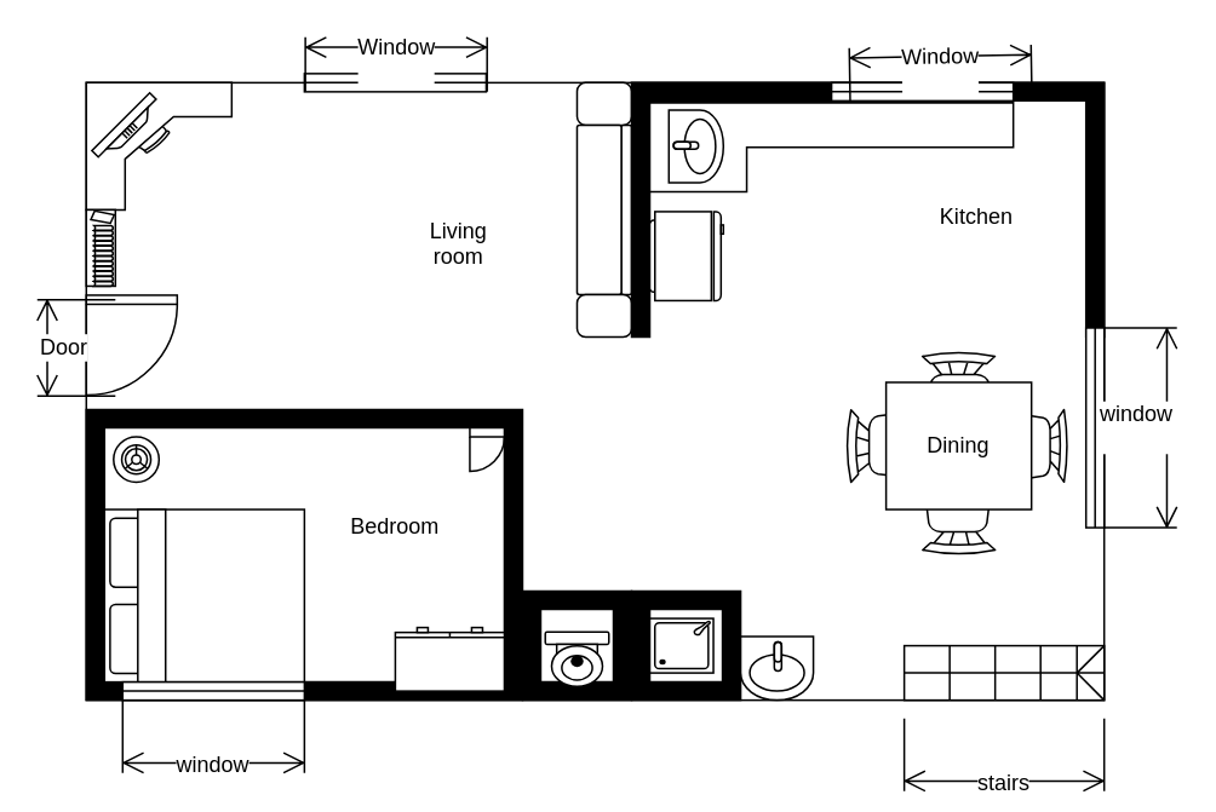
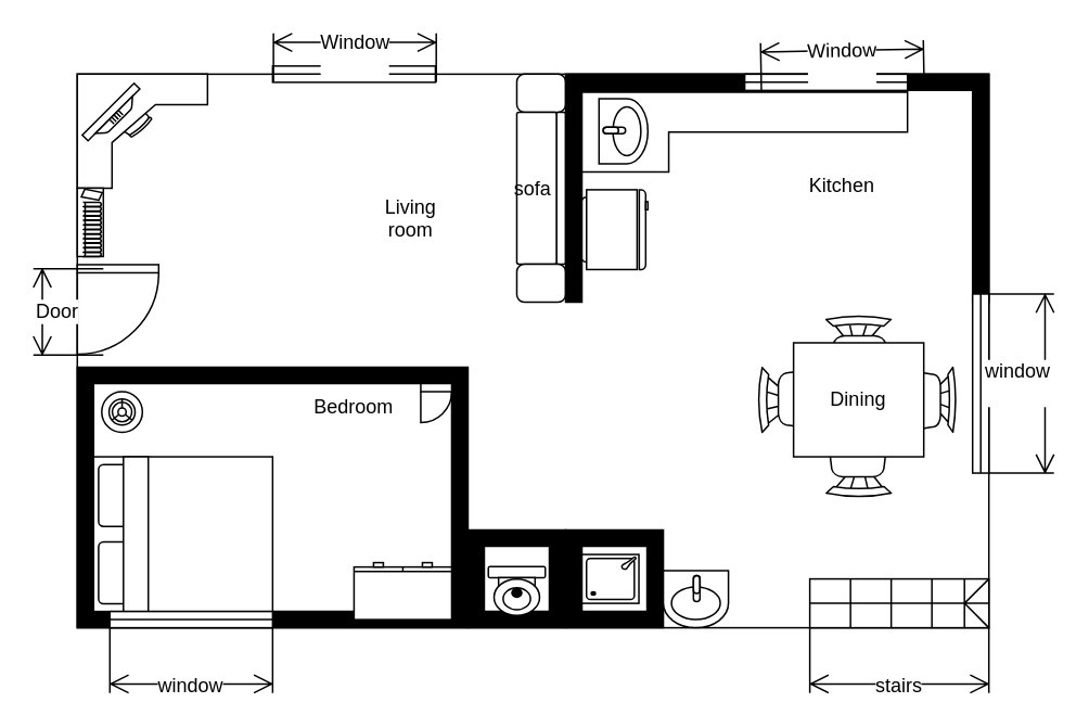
  <mxCell id="0" />
  <mxCell id="1" parent="0" />
  <mxCell id="2" value="" style="rounded=0;whiteSpace=wrap;html=1;" parent="1" vertex="1"><mxGeometry x="47" y="45" width="560" height="340" as="geometry" /></mxCell>
  <mxCell id="3" value="" style="verticalLabelPosition=bottom;html=1;verticalAlign=top;align=center;shape=mxgraph.floorplan.room;fillColor=#000000;" parent="1" vertex="1"><mxGeometry x="47" y="225" width="240" height="160" as="geometry" /></mxCell>
  <mxCell id="4" value="" style="verticalLabelPosition=bottom;html=1;verticalAlign=top;align=center;shape=mxgraph.floorplan.doorLeft;aspect=fixed;fillColor=#FFFFFF;" parent="1" vertex="1"><mxGeometry x="47" y="162" width="50" height="53" as="geometry" /></mxCell>
  <mxCell id="5" value="" style="verticalLabelPosition=bottom;html=1;verticalAlign=top;align=center;shape=mxgraph.floorplan.sofa;fillColor=#FFFFFF;direction=south;" parent="1" vertex="1"><mxGeometry x="317" y="45" width="30" height="140" as="geometry" /></mxCell>
  <mxCell id="6" value="" style="verticalLabelPosition=bottom;html=1;verticalAlign=top;align=center;shape=mxgraph.floorplan.wallU;fillColor=#000000;" parent="1" vertex="1"><mxGeometry x="347" y="45" width="260" height="140" as="geometry" /></mxCell>
  <mxCell id="7" value="" style="verticalLabelPosition=bottom;html=1;verticalAlign=top;align=center;shape=mxgraph.floorplan.room;fillColor=#000000;" parent="1" vertex="1"><mxGeometry x="287" y="325" width="60" height="60" as="geometry" /></mxCell>
  <mxCell id="8" value="" style="verticalLabelPosition=bottom;html=1;verticalAlign=top;align=center;shape=mxgraph.floorplan.room;fillColor=#000000;" parent="1" vertex="1"><mxGeometry x="347" y="325" width="60" height="60" as="geometry" /></mxCell>
  <mxCell id="9" value="" style="verticalLabelPosition=bottom;html=1;verticalAlign=top;align=center;shape=mxgraph.floorplan.sink_1;fillColor=#FFFFFF;" parent="1" vertex="1"><mxGeometry x="407" y="350" width="40" height="35" as="geometry" /></mxCell>
  <mxCell id="10" value="" style="verticalLabelPosition=bottom;html=1;verticalAlign=top;align=center;shape=mxgraph.floorplan.toilet;fillColor=#FFFFFF;" parent="1" vertex="1"><mxGeometry x="299.5" y="347.5" width="35" height="30" as="geometry" /></mxCell>
  <mxCell id="11" value="" style="verticalLabelPosition=bottom;html=1;verticalAlign=top;align=center;shape=mxgraph.floorplan.desk_corner;fillColor=#FFFFFF;" parent="1" vertex="1"><mxGeometry x="47" y="45" width="80" height="70" as="geometry" /></mxCell>
  <mxCell id="12" value="" style="verticalLabelPosition=bottom;html=1;verticalAlign=top;align=center;shape=mxgraph.floorplan.dresser;fillColor=#FFFFFF;direction=west;" parent="1" vertex="1"><mxGeometry x="217" y="345" width="60" height="35" as="geometry" /></mxCell>
  <mxCell id="13" value="" style="verticalLabelPosition=bottom;html=1;verticalAlign=top;align=center;shape=mxgraph.floorplan.chair;shadow=0;fillColor=#FFFFFF;" parent="1" vertex="1"><mxGeometry x="507" y="193" width="40" height="52" as="geometry" /></mxCell>
  <mxCell id="14" value="" style="verticalLabelPosition=bottom;html=1;verticalAlign=top;align=center;shape=mxgraph.floorplan.chair;shadow=0;direction=west;fillColor=#FFFFFF;" parent="1" vertex="1"><mxGeometry x="507" y="253" width="40" height="52" as="geometry" /></mxCell>
  <mxCell id="15" value="" style="verticalLabelPosition=bottom;html=1;verticalAlign=top;align=center;shape=mxgraph.floorplan.chair;shadow=0;direction=north;fillColor=#FFFFFF;" parent="1" vertex="1"><mxGeometry x="465" y="225" width="52" height="40" as="geometry" /></mxCell>
  <mxCell id="16" value="" style="verticalLabelPosition=bottom;html=1;verticalAlign=top;align=center;shape=mxgraph.floorplan.chair;shadow=0;direction=south;fillColor=#FFFFFF;" parent="1" vertex="1"><mxGeometry x="547" y="225" width="40" height="40" as="geometry" /></mxCell>
  <mxCell id="17" value="" style="shape=rect;shadow=0;fillColor=#FFFFFF;" parent="1" vertex="1"><mxGeometry x="487" y="210" width="80" height="70" as="geometry" /></mxCell>
  <mxCell id="18" value="" style="verticalLabelPosition=bottom;html=1;verticalAlign=top;align=center;shape=mxgraph.floorplan.bed_double;fillColor=#FFFFFF;direction=north;" parent="1" vertex="1"><mxGeometry x="57" y="280" width="110" height="95" as="geometry" /></mxCell>
  <mxCell id="19" value="" style="verticalLabelPosition=bottom;html=1;verticalAlign=top;align=center;shape=mxgraph.floorplan.refrigerator;fillColor=#FFFFFF;direction=north;" parent="1" vertex="1"><mxGeometry x="356.5" y="116" width="41" height="49" as="geometry" /></mxCell>
  <mxCell id="20" value="" style="verticalLabelPosition=bottom;html=1;verticalAlign=top;align=center;shape=mxgraph.floorplan.floor_lamp;fillColor=#FFFFFF;" parent="1" vertex="1"><mxGeometry x="62" y="240" width="25" height="25" as="geometry" /></mxCell>
  <mxCell id="21" value="" style="verticalLabelPosition=bottom;html=1;verticalAlign=top;align=center;shape=mxgraph.floorplan.flat_tv;fillColor=#FFFFFF;direction=west;rotation=-45;" parent="1" vertex="1"><mxGeometry x="47" y="65" width="45" height="10" as="geometry" /></mxCell>
  <mxCell id="22" value="" style="verticalLabelPosition=bottom;html=1;verticalAlign=top;align=center;shape=mxgraph.floorplan.window;fillColor=#ffffff;" parent="1" vertex="1"><mxGeometry x="167" y="40" width="100" height="10" as="geometry" /></mxCell>
  <mxCell id="23" value="" style="verticalLabelPosition=bottom;html=1;verticalAlign=top;align=center;shape=mxgraph.floorplan.window;fillColor=#ffffff;" parent="1" vertex="1"><mxGeometry x="67" y="375" width="100" height="10" as="geometry" /></mxCell>
  <mxCell id="24" value="" style="verticalLabelPosition=bottom;html=1;verticalAlign=top;align=center;shape=mxgraph.floorplan.window;fillColor=#ffffff;" parent="1" vertex="1"><mxGeometry x="457" y="45" width="100" height="10" as="geometry" /></mxCell>
  <mxCell id="25" value="" style="verticalLabelPosition=bottom;html=1;verticalAlign=top;align=center;shape=mxgraph.floorplan.stairsRest;fillColor=#FFFFFF;" parent="1" vertex="1"><mxGeometry x="497" y="355" width="110" height="30" as="geometry" /></mxCell>
  <mxCell id="26" value="" style="verticalLabelPosition=bottom;html=1;verticalAlign=top;align=center;shape=mxgraph.floorplan.bookcase;fillColor=#FFFFFF;direction=north;" parent="1" vertex="1"><mxGeometry x="47" y="115" width="16" height="42" as="geometry" /></mxCell>
  <mxCell id="27" value="" style="verticalLabelPosition=bottom;html=1;verticalAlign=top;align=center;shape=mxgraph.floorplan.desk_corner_2;fillColor=#FFFFFF;" parent="1" vertex="1"><mxGeometry x="357" y="56" width="200" height="49" as="geometry" /></mxCell>
  <mxCell id="28" value="" style="verticalLabelPosition=bottom;html=1;verticalAlign=top;align=center;shape=mxgraph.floorplan.sink_1;fillColor=#FFFFFF;direction=north;" parent="1" vertex="1"><mxGeometry x="367.5" y="60" width="30" height="40" as="geometry" /></mxCell>
- <mxCell id="29" value="Bedroom" style="text;html=1;strokeColor=none;fillColor=none;align=center;verticalAlign=middle;whiteSpace=wrap;rounded=0;" parent="1" vertex="1"><mxGeometry x="197" y="280" width="40" height="20" as="geometry" /></mxCell>
+ <mxCell id="29" value="Bedroom" style="text;html=1;strokeColor=none;fillColor=none;align=center;verticalAlign=middle;whiteSpace=wrap;rounded=0;" parent="1" vertex="1"><mxGeometry x="197" y="240" width="40" height="20" as="geometry" /></mxCell>
  <mxCell id="30" value="Living room&lt;br&gt;&lt;br&gt;" style="text;html=1;strokeColor=none;fillColor=none;align=center;verticalAlign=middle;whiteSpace=wrap;rounded=0;" parent="1" vertex="1"><mxGeometry x="232" y="131" width="40" height="20" as="geometry" /></mxCell>
- <mxCell id="31" value="Kitchen&lt;br&gt;&lt;br&gt;" style="text;html=1;strokeColor=none;fillColor=none;align=center;verticalAlign=middle;whiteSpace=wrap;rounded=0;" parent="1" vertex="1"><mxGeometry x="517" y="116" width="40" height="20" as="geometry" /></mxCell>
+ <mxCell id="31" value="Kitchen&lt;br&gt;&lt;br&gt;" style="text;html=1;strokeColor=none;fillColor=none;align=center;verticalAlign=middle;whiteSpace=wrap;rounded=0;" parent="1" vertex="1"><mxGeometry x="497" y="111" width="40" height="20" as="geometry" /></mxCell>
  <mxCell id="32" value="Dining" style="text;html=1;strokeColor=none;fillColor=none;align=center;verticalAlign=middle;whiteSpace=wrap;rounded=0;" parent="1" vertex="1"><mxGeometry x="507" y="235" width="40" height="20" as="geometry" /></mxCell>
  <mxCell id="33" value="" style="verticalLabelPosition=bottom;html=1;verticalAlign=top;align=center;shape=mxgraph.floorplan.window;fillColor=#ffffff;direction=south;" parent="1" vertex="1"><mxGeometry x="597" y="180" width="10" height="110" as="geometry" /></mxCell>
  <mxCell id="34" value="" style="verticalLabelPosition=bottom;html=1;verticalAlign=top;align=center;shape=mxgraph.floorplan.shower;fillColor=#FFFFFF;" parent="1" vertex="1"><mxGeometry x="357" y="340" width="35" height="30" as="geometry" /></mxCell>
  <mxCell id="35" value="" style="verticalLabelPosition=bottom;html=1;verticalAlign=top;align=center;shape=mxgraph.floorplan.doorLeft;aspect=fixed;fillColor=#FFFFFF;" vertex="1" parent="1"><mxGeometry x="258" y="235" width="19" height="20" as="geometry" /></mxCell>
  <mxCell id="36" value="Door" style="shape=dimension;direction=south;whiteSpace=wrap;html=1;align=left;points=[];verticalAlign=middle;labelBackgroundColor=#ffffff;fillColor=#FFFFFF;" vertex="1" parent="1"><mxGeometry x="20" y="164.5" width="43" height="53" as="geometry" /></mxCell>
  <mxCell id="37" value="Window&lt;br&gt;&lt;br&gt;" style="shape=dimension;direction=west;whiteSpace=wrap;html=1;align=center;points=[];verticalAlign=top;spacingTop=-8;labelBackgroundColor=#ffffff;fillColor=#FFFFFF;" vertex="1" parent="1"><mxGeometry x="167.5" y="20" width="100" height="30" as="geometry" /></mxCell>
  <mxCell id="38" value="Window&lt;br&gt;&lt;br&gt;" style="shape=dimension;direction=west;whiteSpace=wrap;html=1;align=center;points=[];verticalAlign=top;spacingTop=-8;labelBackgroundColor=#ffffff;fillColor=#FFFFFF;rotation=-1;" vertex="1" parent="1"><mxGeometry x="467" y="25" width="100" height="30" as="geometry" /></mxCell>
  <mxCell id="39" value="window&lt;br&gt;&lt;br&gt;" style="shape=dimension;direction=north;whiteSpace=wrap;html=1;align=right;points=[];verticalAlign=middle;labelBackgroundColor=#ffffff;fillColor=#FFFFFF;" vertex="1" parent="1"><mxGeometry x="607" y="180" width="40" height="110" as="geometry" /></mxCell>
- <mxCell id="40" value="stairs" style="shape=dimension;whiteSpace=wrap;html=1;align=center;points=[];verticalAlign=bottom;spacingBottom=-5;labelBackgroundColor=#ffffff;fillColor=#FFFFFF;" vertex="1" parent="1"><mxGeometry x="497" y="395" width="110" height="40" as="geometry" /></mxCell>
+ <mxCell id="40" value="stairs" style="shape=dimension;whiteSpace=wrap;html=1;align=center;points=[];verticalAlign=bottom;spacingBottom=-5;labelBackgroundColor=#ffffff;fillColor=#FFFFFF;" vertex="1" parent="1"><mxGeometry x="497" y="385" width="110" height="40" as="geometry" /></mxCell>
  <mxCell id="41" value="window" style="shape=dimension;whiteSpace=wrap;html=1;align=center;points=[];verticalAlign=bottom;spacingBottom=-5;labelBackgroundColor=#ffffff;fillColor=#FFFFFF;" vertex="1" parent="1"><mxGeometry x="67" y="385" width="100" height="40" as="geometry" /></mxCell>
+ <mxCell id="42" value="sofa" style="text;html=1;strokeColor=none;fillColor=none;align=center;verticalAlign=middle;whiteSpace=wrap;rounded=0;direction=north;" vertex="1" parent="1"><mxGeometry x="317" y="96" width="20" height="40" as="geometry" /></mxCell>
